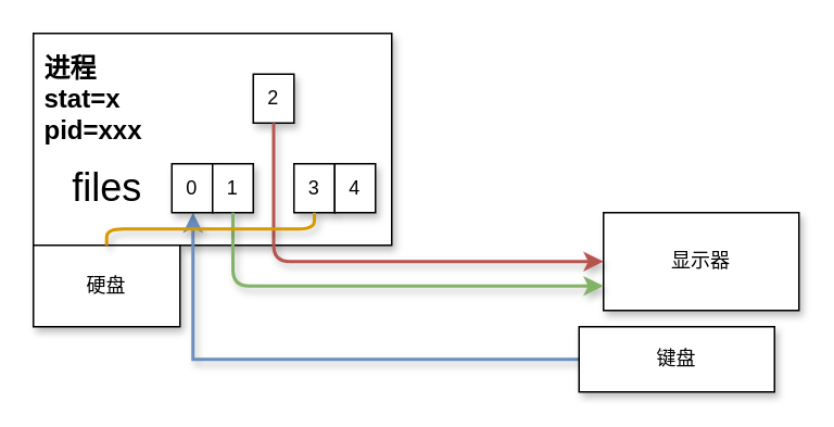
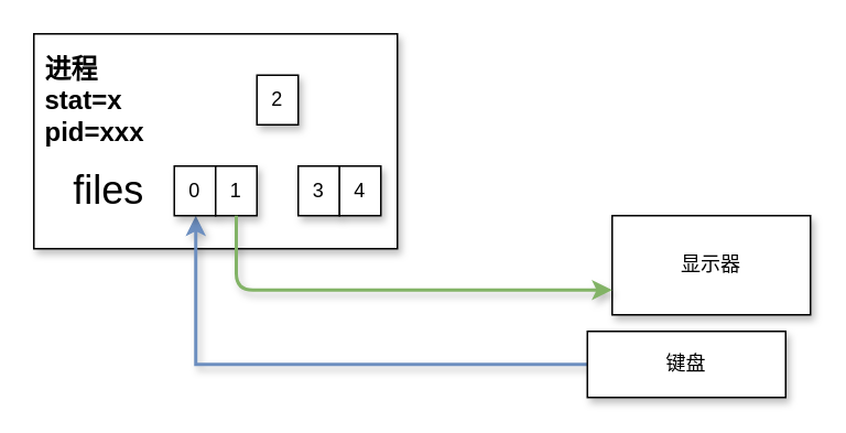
  <mxCell id="0" />
  <mxCell id="1" parent="0" />
  <mxCell id="2" value="" style="rounded=0;whiteSpace=wrap;html=1;shadow=1;" parent="1" vertex="1"><mxGeometry x="20" y="20" width="220" height="130" as="geometry" /></mxCell>
  <mxCell id="3" value="" style="edgeStyle=orthogonalEdgeStyle;rounded=0;orthogonalLoop=1;jettySize=auto;html=1;strokeWidth=2;fillColor=#dae8fc;strokeColor=#6c8ebf;shadow=1;" parent="1" source="4" edge="1"><mxGeometry relative="1" as="geometry"><mxPoint x="118" y="130" as="targetPoint" /><Array as="points"><mxPoint x="118" y="220" /><mxPoint x="118" y="130" /></Array></mxGeometry></mxCell>
  <mxCell id="4" value="键盘" style="rounded=0;whiteSpace=wrap;html=1;shadow=1;" parent="1" vertex="1"><mxGeometry x="355" y="200" width="120" height="40" as="geometry" /></mxCell>
  <mxCell id="5" value="显示器" style="rounded=0;whiteSpace=wrap;html=1;shadow=1;" parent="1" vertex="1"><mxGeometry x="370" y="130" width="120" height="60" as="geometry" /></mxCell>
- <mxCell id="6" value="硬盘" style="rounded=0;whiteSpace=wrap;html=1;shadow=1;" parent="1" vertex="1"><mxGeometry x="20" y="150" width="90" height="50" as="geometry" /></mxCell>
  <mxCell id="7" value="0" style="rounded=0;whiteSpace=wrap;html=1;shadow=1;" parent="1" vertex="1"><mxGeometry x="105" y="100" width="25" height="30" as="geometry" /></mxCell>
  <mxCell id="8" value="1" style="rounded=0;whiteSpace=wrap;html=1;shadow=1;" parent="1" vertex="1"><mxGeometry x="130" y="100" width="25" height="30" as="geometry" /></mxCell>
  <mxCell id="9" value="2" style="rounded=0;whiteSpace=wrap;html=1;shadow=1;" parent="1" vertex="1"><mxGeometry x="155" y="45" width="25" height="30" as="geometry" /></mxCell>
  <mxCell id="10" value="3" style="rounded=0;whiteSpace=wrap;html=1;shadow=1;" parent="1" vertex="1"><mxGeometry x="180" y="100" width="25" height="30" as="geometry" /></mxCell>
  <mxCell id="11" value="4" style="rounded=0;whiteSpace=wrap;html=1;shadow=1;" parent="1" vertex="1"><mxGeometry x="205" y="100" width="25" height="30" as="geometry" /></mxCell>
  <mxCell id="12" value="" style="edgeStyle=segmentEdgeStyle;endArrow=classic;html=1;exitX=0.5;exitY=1;exitDx=0;exitDy=0;entryX=0;entryY=0.75;entryDx=0;entryDy=0;fillColor=#d5e8d4;strokeColor=#82b366;strokeWidth=2;shadow=1;" parent="1" source="8" target="5" edge="1"><mxGeometry width="50" height="50" relative="1" as="geometry"><mxPoint x="420" y="350" as="sourcePoint" /><mxPoint x="470" y="300" as="targetPoint" /><Array as="points"><mxPoint x="143" y="175" /></Array></mxGeometry></mxCell>
- <mxCell id="13" value="" style="edgeStyle=segmentEdgeStyle;endArrow=classic;html=1;exitX=0.5;exitY=1;exitDx=0;exitDy=0;entryX=0;entryY=0.5;entryDx=0;entryDy=0;strokeWidth=2;fillColor=#f8cecc;strokeColor=#b85450;shadow=1;" parent="1" source="9" target="5" edge="1"><mxGeometry width="50" height="50" relative="1" as="geometry"><mxPoint x="190" y="160" as="sourcePoint" /><mxPoint x="417.5" y="205" as="targetPoint" /><Array as="points"><mxPoint x="168" y="160" /></Array></mxGeometry></mxCell>
  <mxCell id="14" value="进程&lt;br style=&quot;font-size: 16px&quot;&gt;stat=x&lt;br style=&quot;font-size: 16px&quot;&gt;pid=xxx" style="text;html=1;align=left;verticalAlign=middle;resizable=0;points=[];autosize=1;fontStyle=1;fontSize=16;shadow=1;" parent="1" vertex="1"><mxGeometry x="25" y="30" width="80" height="60" as="geometry" /></mxCell>
  <mxCell id="15" value="files" style="text;html=1;align=center;verticalAlign=middle;resizable=0;points=[];autosize=1;fontSize=24;shadow=1;" parent="1" vertex="1"><mxGeometry x="35" y="100" width="60" height="30" as="geometry" /></mxCell>
- <mxCell id="16" value="" style="edgeStyle=segmentEdgeStyle;endArrow=none;html=1;endFill=0;exitX=0.5;exitY=0;exitDx=0;exitDy=0;entryX=0.5;entryY=1;entryDx=0;entryDy=0;fillColor=#ffe6cc;strokeColor=#d79b00;strokeWidth=2;shadow=1;" edge="1" parent="1" source="6" target="10"><mxGeometry width="50" height="50" relative="1" as="geometry"><mxPoint x="260" y="350" as="sourcePoint" /><mxPoint x="310" y="300" as="targetPoint" /><Array as="points"><mxPoint x="65" y="140" /><mxPoint x="193" y="140" /></Array></mxGeometry></mxCell>
